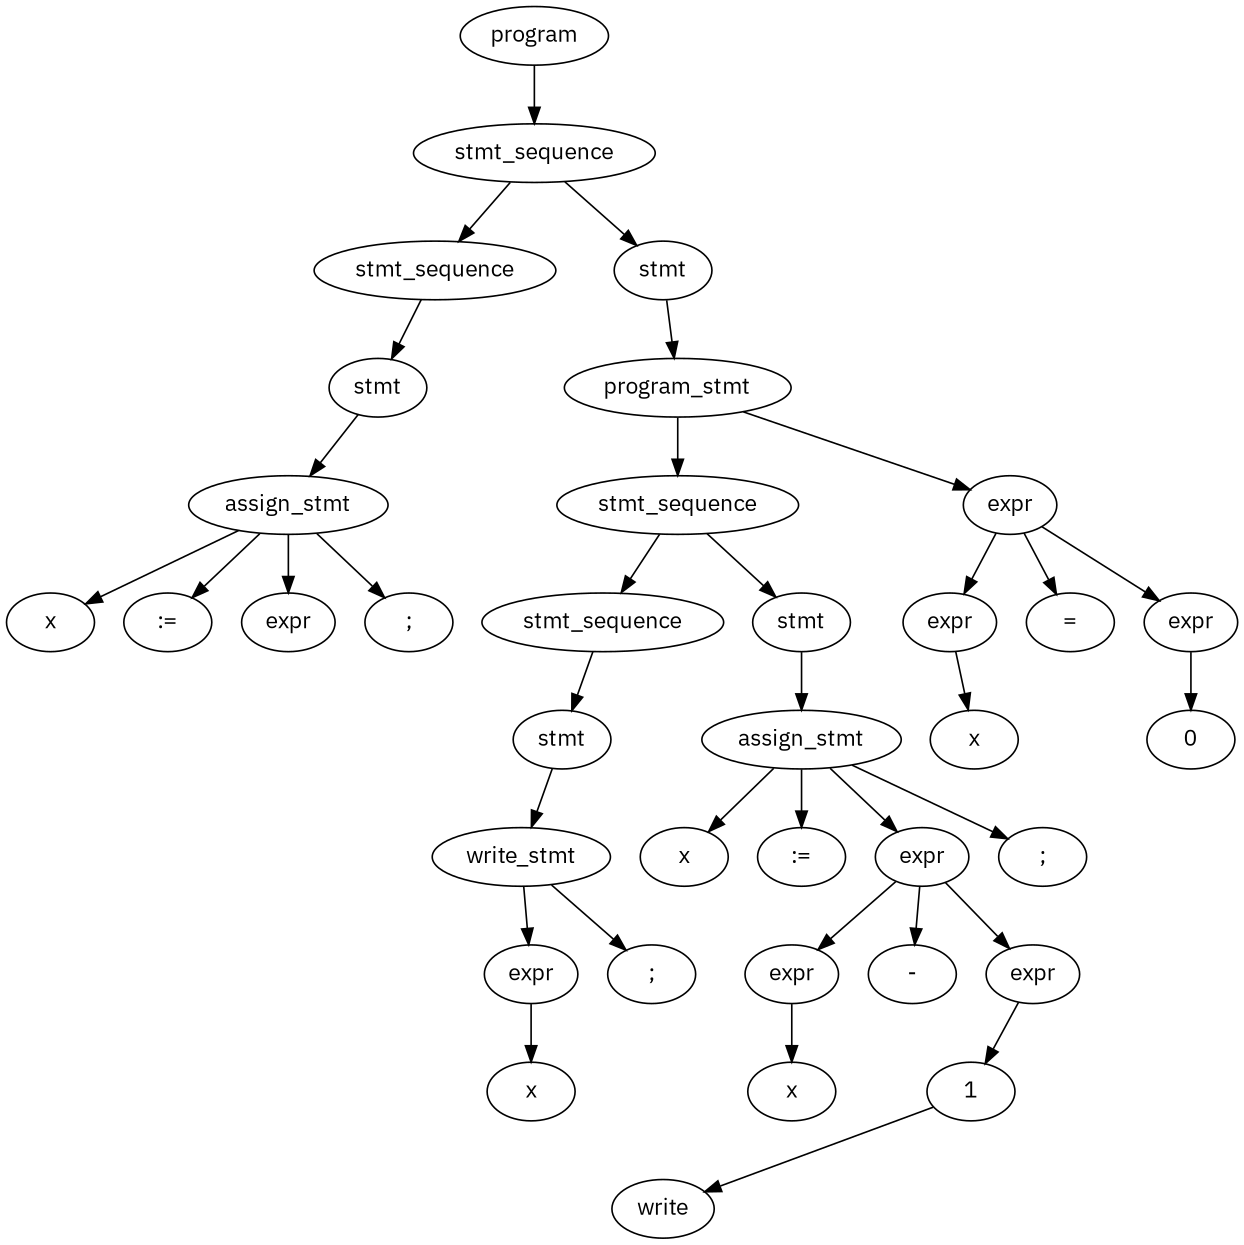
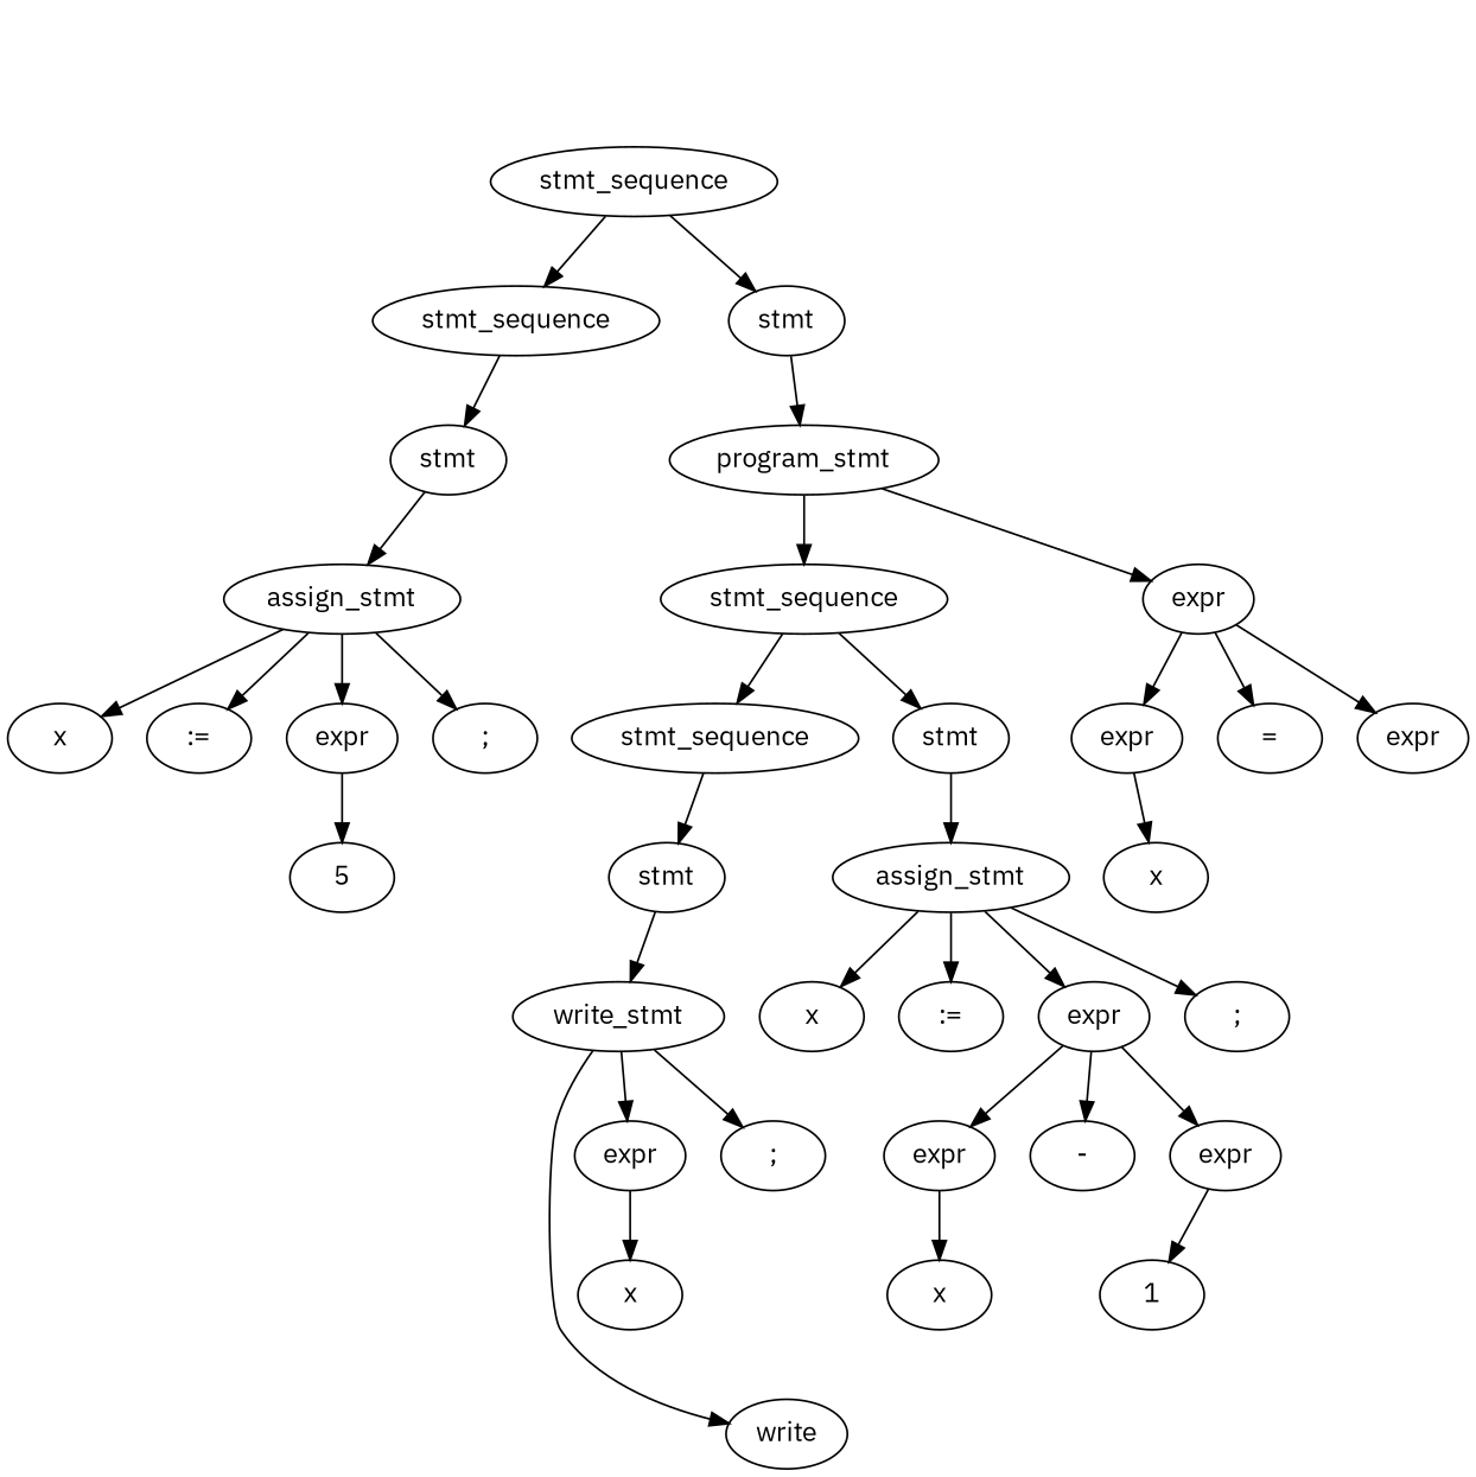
  digraph {
    fontname="IBM Plex Sans"
    ordering=out
    node [fontname="IBM Plex Sans"]
    edge [fontname="IBM Plex Sans"]
-   n1 [label=program]
    n2 [label=stmt_sequence]
    n3 [label=stmt_sequence]
    n4 [label=stmt]
    n5 [label=stmt]
    n6 [label=program_stmt]
    n7 [label=assign_stmt]
    n8 [label=x]
    n9 [label=":="]
    n10 [label=expr]
    n11 [label=";"]
+   n12 [label=5]
    n13 [label=stmt_sequence]
    n14 [label=expr]
    n15 [label=stmt_sequence]
    n16 [label=stmt]
    n17 [label=expr]
    n18 [label="="]
    n19 [label=expr]
    n20 [label=stmt]
    n21 [label=assign_stmt]
    n22 [label=write_stmt]
    n23 [label=write]
    n24 [label=expr]
    n25 [label=";"]
    n26 [label=x]
    n27 [label=x]
    n28 [label=":="]
    n29 [label=expr]
    n30 [label=";"]
    n31 [label=expr]
    n32 [label="-"]
    n33 [label=expr]
    n34 [label=x]
    n35 [label=1]
    n36 [label=x]
-   n37 [label=0]
-   n1 -> n2
    n2 -> n3
    n2 -> n4
    n3 -> n5
    n4 -> n6
    n5 -> n7
    n6 -> n13
    n6 -> n14
    n7 -> n8
    n7 -> n9
    n7 -> n10
    n7 -> n11
+   n10 -> n12
    n13 -> n15
    n13 -> n16
    n14 -> n17
    n14 -> n18
    n14 -> n19
    n15 -> n20
    n16 -> n21
    n17 -> n36
-   n19 -> n37
    n20 -> n22
    n21 -> n27
    n21 -> n28
    n21 -> n29
    n21 -> n30
-   n35 -> n23
+   n22 -> n23
    n22 -> n24
    n22 -> n25
    n24 -> n26
    n29 -> n31
    n29 -> n32
    n29 -> n33
    n31 -> n34
    n33 -> n35
  }
